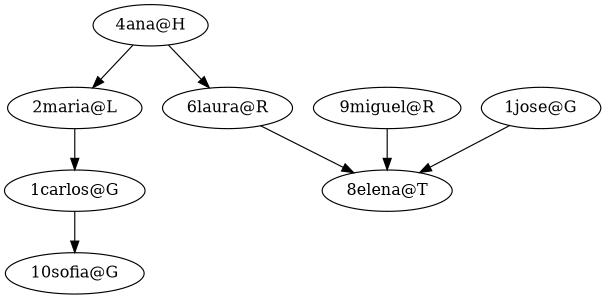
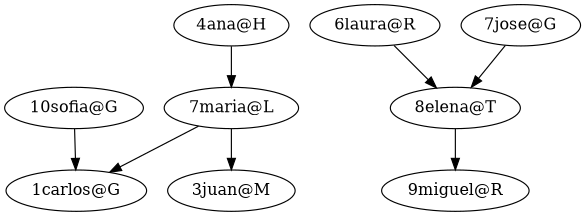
  digraph {
    n1 [label="4ana@H"]
-   n2 [label="2maria@L"]
+   n2 [label="7maria@L"]
    n3 [label="6laura@R"]
    n4 [label="1carlos@G"]
+   n5 [label="3juan@M"]
    n6 [label="8elena@T"]
    n7 [label="10sofia@G"]
    n8 [label="9miguel@R"]
-   n9 [label="1jose@G"]
+   n9 [label="7jose@G"]
    n1 -> n2
-   n1 -> n3
    n2 -> n4
+   n2 -> n5
    n3 -> n6
-   n4 -> n7
-   n8 -> n6
+   n7 -> n4
+   n6 -> n8
    n9 -> n6
  }
